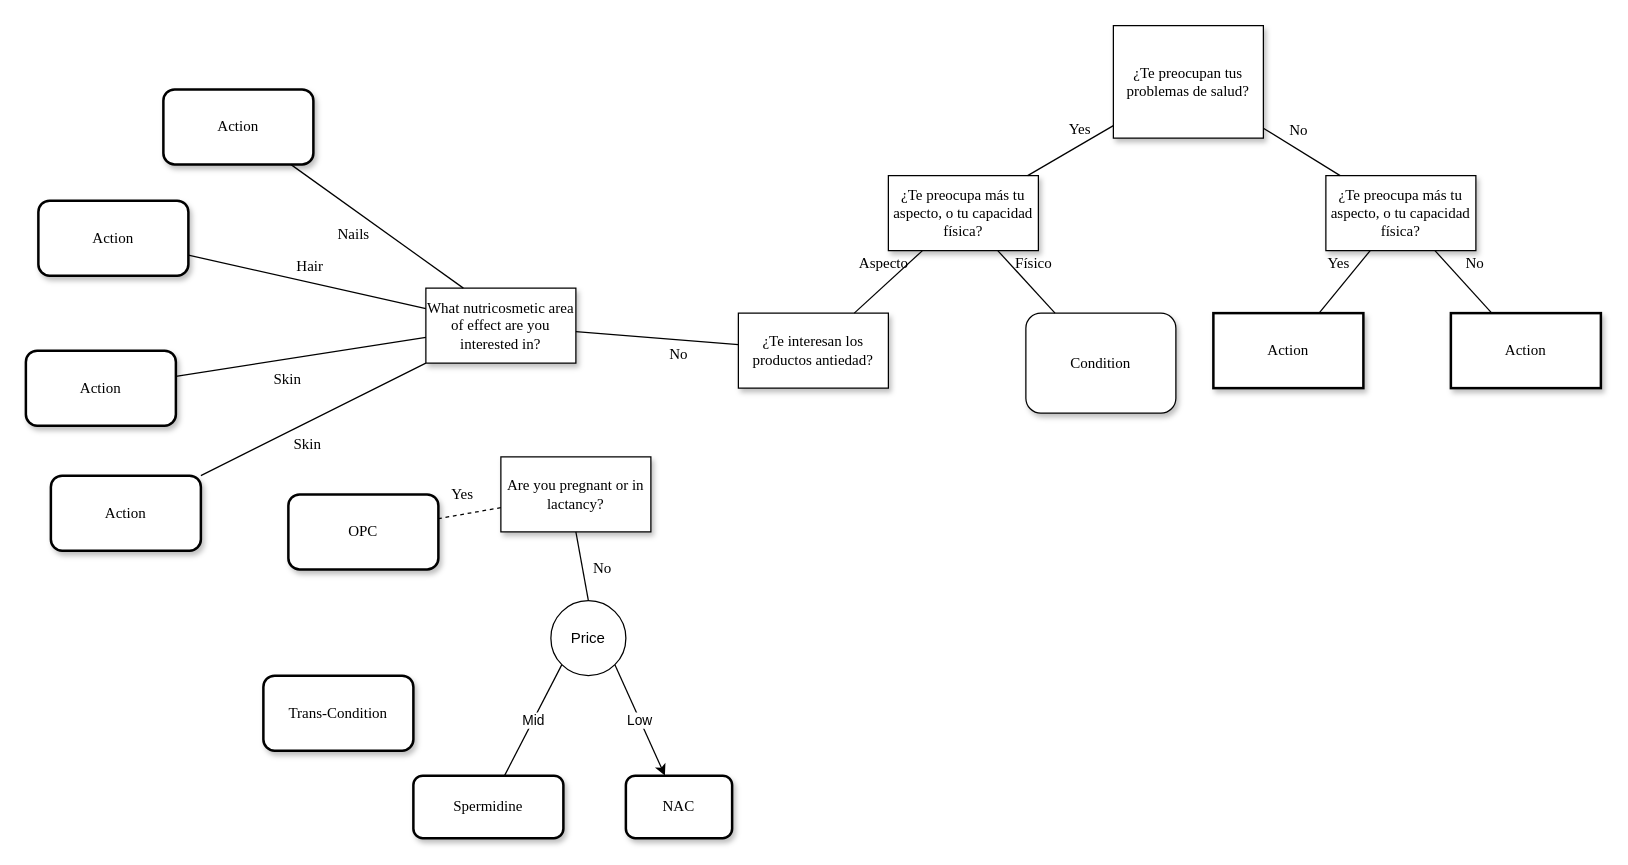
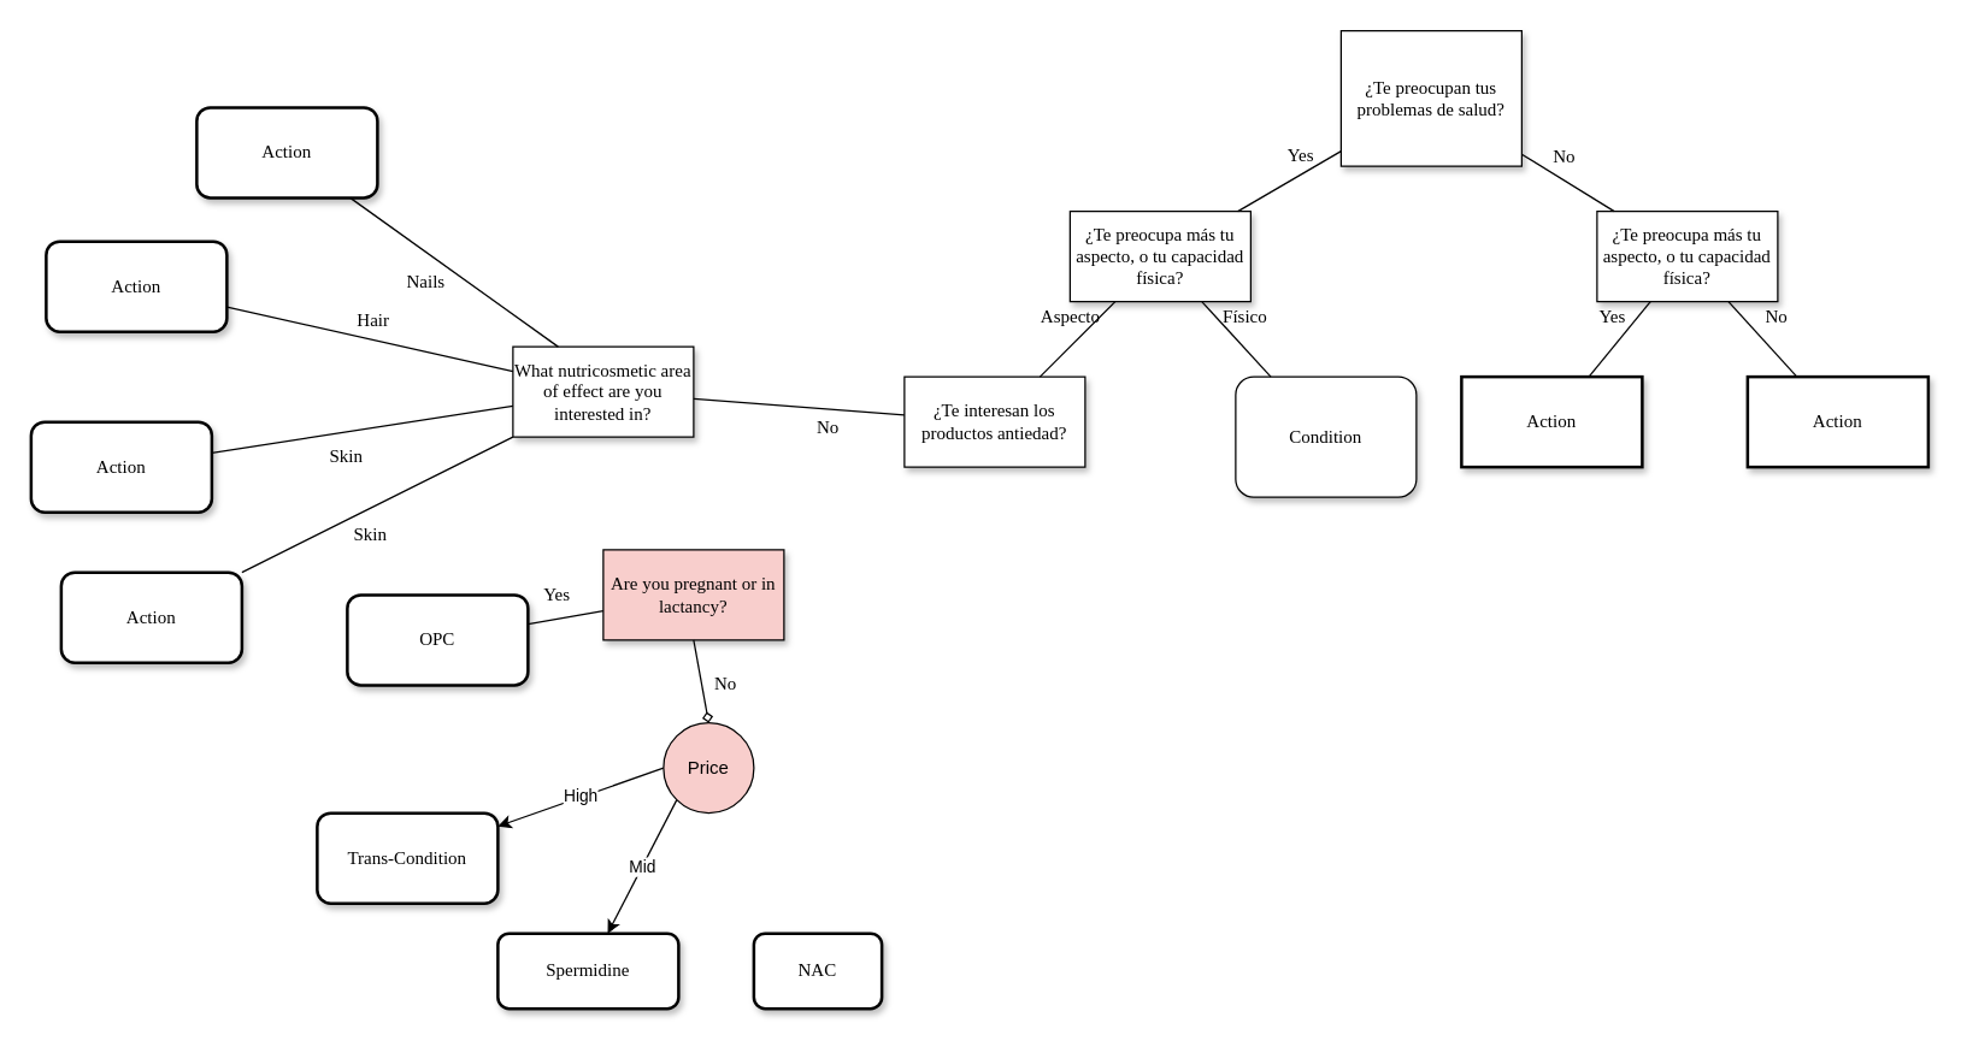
  <mxCell id="0" />
  <mxCell id="1" parent="0" />
  <mxCell id="2" value="¿&lt;span style=&quot;background-color: initial;&quot;&gt;Te preocupan tus problemas de salud?&lt;/span&gt;" style="whiteSpace=wrap;html=1;rounded=0;shadow=1;labelBackgroundColor=none;strokeWidth=1;fontFamily=Verdana;fontSize=12;align=center;" parent="1" vertex="1"><mxGeometry x="890" y="20" width="120" height="90" as="geometry" /></mxCell>
  <mxCell id="3" value="¿&lt;span style=&quot;background-color: initial;&quot;&gt;Te preocupa más tu aspecto, o tu capacidad física?&lt;/span&gt;" style="whiteSpace=wrap;html=1;rounded=0;shadow=1;labelBackgroundColor=none;strokeWidth=1;fontFamily=Verdana;fontSize=12;align=center;" parent="1" vertex="1"><mxGeometry x="710" y="140" width="120" height="60" as="geometry" /></mxCell>
  <mxCell id="4" value="¿&lt;span style=&quot;background-color: initial;&quot;&gt;Te preocupa más tu aspecto, o tu capacidad física?&lt;/span&gt;" style="whiteSpace=wrap;html=1;rounded=0;shadow=1;labelBackgroundColor=none;strokeWidth=1;fontFamily=Verdana;fontSize=12;align=center;" parent="1" vertex="1"><mxGeometry x="1060" y="140" width="120" height="60" as="geometry" /></mxCell>
  <mxCell id="5" value="No" style="rounded=0;html=1;labelBackgroundColor=none;startArrow=none;startFill=0;startSize=5;endArrow=none;endFill=0;endSize=5;jettySize=auto;orthogonalLoop=1;strokeWidth=1;fontFamily=Verdana;fontSize=12" parent="1" source="2" target="4" edge="1"><mxGeometry x="-0.3" y="13" relative="1" as="geometry"><mxPoint as="offset" /></mxGeometry></mxCell>
  <mxCell id="6" value="Yes" style="rounded=0;html=1;labelBackgroundColor=none;startArrow=none;startFill=0;startSize=5;endArrow=none;endFill=0;endSize=5;jettySize=auto;orthogonalLoop=1;strokeWidth=1;fontFamily=Verdana;fontSize=12" parent="1" source="2" target="3" edge="1"><mxGeometry x="-0.359" y="-11" relative="1" as="geometry"><mxPoint as="offset" /></mxGeometry></mxCell>
- <mxCell id="7" value="¿Te interesan los productos antiedad?" style="whiteSpace=wrap;html=1;rounded=0;shadow=1;labelBackgroundColor=none;strokeWidth=1;fontFamily=Verdana;fontSize=12;align=center;" parent="1" vertex="1"><mxGeometry x="590" y="250" width="120" height="60" as="geometry" /></mxCell>
+ <mxCell id="7" value="¿Te interesan los productos antiedad?" style="whiteSpace=wrap;html=1;rounded=0;shadow=1;labelBackgroundColor=none;strokeWidth=1;fontFamily=Verdana;fontSize=12;align=center;" parent="1" vertex="1"><mxGeometry x="600" y="250" width="120" height="60" as="geometry" /></mxCell>
  <mxCell id="8" value="&lt;span&gt;Condition&lt;/span&gt;" style="whiteSpace=wrap;html=1;rounded=1;shadow=1;labelBackgroundColor=none;strokeWidth=1;fontFamily=Verdana;fontSize=12;align=center;" parent="1" vertex="1"><mxGeometry x="820" y="250" width="120" height="80" as="geometry" /></mxCell>
  <mxCell id="9" value="&lt;span&gt;Action&lt;/span&gt;" style="whiteSpace=wrap;html=1;rounded=0;shadow=1;labelBackgroundColor=none;strokeWidth=2;fontFamily=Verdana;fontSize=12;align=center;" parent="1" vertex="1"><mxGeometry x="970" y="250" width="120" height="60" as="geometry" /></mxCell>
  <mxCell id="10" value="&lt;span&gt;Action&lt;/span&gt;" style="whiteSpace=wrap;html=1;rounded=0;shadow=1;labelBackgroundColor=none;strokeWidth=2;fontFamily=Verdana;fontSize=12;align=center;" parent="1" vertex="1"><mxGeometry x="1160" y="250" width="120" height="60" as="geometry" /></mxCell>
- <mxCell id="11" value="Are you pregnant or in lactancy?" style="whiteSpace=wrap;html=1;rounded=0;shadow=1;labelBackgroundColor=none;strokeWidth=1;fontFamily=Verdana;fontSize=12;align=center;" parent="1" vertex="1"><mxGeometry x="400" y="365" width="120" height="60" as="geometry" /></mxCell>
+ <mxCell id="11" value="Are you pregnant or in lactancy?" style="whiteSpace=wrap;html=1;rounded=0;shadow=1;labelBackgroundColor=none;strokeWidth=1;fontFamily=Verdana;fontSize=12;align=center;fillColor=#f8cecc;" parent="1" vertex="1"><mxGeometry x="400" y="365" width="120" height="60" as="geometry" /></mxCell>
  <mxCell id="12" value="What nutricosmetic area of effect are you interested in?" style="whiteSpace=wrap;html=1;rounded=0;shadow=1;labelBackgroundColor=none;strokeWidth=1;fontFamily=Verdana;fontSize=12;align=center;" parent="1" vertex="1"><mxGeometry x="340" y="230" width="120" height="60" as="geometry" /></mxCell>
  <mxCell id="13" value="Aspecto" style="rounded=0;html=1;labelBackgroundColor=none;startArrow=none;startFill=0;startSize=5;endArrow=none;endFill=0;endSize=5;jettySize=auto;orthogonalLoop=1;strokeWidth=1;fontFamily=Verdana;fontSize=12" parent="1" source="3" target="7" edge="1"><mxGeometry x="-0.2" y="-14" relative="1" as="geometry"><mxPoint as="offset" /></mxGeometry></mxCell>
  <mxCell id="14" value="Físico" style="rounded=0;html=1;labelBackgroundColor=none;startArrow=none;startFill=0;startSize=5;endArrow=none;endFill=0;endSize=5;jettySize=auto;orthogonalLoop=1;strokeWidth=1;fontFamily=Verdana;fontSize=12" parent="1" source="3" target="8" edge="1"><mxGeometry x="-0.2" y="14" relative="1" as="geometry"><mxPoint as="offset" /></mxGeometry></mxCell>
  <mxCell id="15" value="Yes" style="rounded=0;html=1;labelBackgroundColor=none;startArrow=none;startFill=0;startSize=5;endArrow=none;endFill=0;endSize=5;jettySize=auto;orthogonalLoop=1;strokeWidth=1;fontFamily=Verdana;fontSize=12" parent="1" source="4" target="9" edge="1"><mxGeometry x="-0.261" y="-13" relative="1" as="geometry"><mxPoint as="offset" /></mxGeometry></mxCell>
  <mxCell id="16" value="No" style="rounded=0;html=1;labelBackgroundColor=none;startArrow=none;startFill=0;startSize=5;endArrow=none;endFill=0;endSize=5;jettySize=auto;orthogonalLoop=1;strokeWidth=1;fontFamily=Verdana;fontSize=12" parent="1" source="4" target="10" edge="1"><mxGeometry x="-0.129" y="17" relative="1" as="geometry"><mxPoint as="offset" /></mxGeometry></mxCell>
  <mxCell id="17" value="No" style="rounded=0;html=1;labelBackgroundColor=none;startArrow=none;startFill=0;startSize=5;endArrow=none;endFill=0;endSize=5;jettySize=auto;orthogonalLoop=1;strokeWidth=1;fontFamily=Verdana;fontSize=12" parent="1" source="7" target="12" edge="1"><mxGeometry x="-0.284" y="12" relative="1" as="geometry"><mxPoint as="offset" /></mxGeometry></mxCell>
  <mxCell id="18" value="OPC" style="whiteSpace=wrap;html=1;rounded=1;shadow=1;labelBackgroundColor=none;strokeWidth=2;fontFamily=Verdana;fontSize=12;align=center;" parent="1" vertex="1"><mxGeometry x="230" y="395" width="120" height="60" as="geometry" /></mxCell>
  <mxCell id="19" value="&lt;span&gt;Trans-Condition&lt;/span&gt;" style="whiteSpace=wrap;html=1;rounded=1;shadow=1;labelBackgroundColor=none;strokeWidth=2;fontFamily=Verdana;fontSize=12;align=center;" parent="1" vertex="1"><mxGeometry x="210" y="540" width="120" height="60" as="geometry" /></mxCell>
  <mxCell id="20" value="&lt;span&gt;Action&lt;/span&gt;" style="whiteSpace=wrap;html=1;rounded=1;shadow=1;labelBackgroundColor=none;strokeWidth=2;fontFamily=Verdana;fontSize=12;align=center;" parent="1" vertex="1"><mxGeometry x="30" y="160" width="120" height="60" as="geometry" /></mxCell>
  <mxCell id="21" value="&lt;span&gt;Action&lt;/span&gt;" style="whiteSpace=wrap;html=1;rounded=1;shadow=1;labelBackgroundColor=none;strokeWidth=2;fontFamily=Verdana;fontSize=12;align=center;" parent="1" vertex="1"><mxGeometry x="20" y="280" width="120" height="60" as="geometry" /></mxCell>
- <mxCell id="22" value="Yes" style="rounded=0;html=1;labelBackgroundColor=none;startArrow=none;startFill=0;startSize=5;endArrow=none;endFill=0;endSize=5;jettySize=auto;orthogonalLoop=1;strokeWidth=1;fontFamily=Verdana;fontSize=12;dashed=1;" parent="1" source="11" target="18" edge="1"><mxGeometry x="0.137" y="-16" relative="1" as="geometry"><mxPoint as="offset" /></mxGeometry></mxCell>
+ <mxCell id="22" value="Yes" style="rounded=0;html=1;labelBackgroundColor=none;startArrow=none;startFill=0;startSize=5;endArrow=none;endFill=0;endSize=5;jettySize=auto;orthogonalLoop=1;strokeWidth=1;fontFamily=Verdana;fontSize=12" parent="1" source="11" target="18" edge="1"><mxGeometry x="0.137" y="-16" relative="1" as="geometry"><mxPoint as="offset" /></mxGeometry></mxCell>
  <mxCell id="23" value="Hair" style="rounded=0;html=1;labelBackgroundColor=none;startArrow=none;startFill=0;startSize=5;endArrow=none;endFill=0;endSize=5;jettySize=auto;orthogonalLoop=1;strokeWidth=1;fontFamily=Verdana;fontSize=12" parent="1" source="12" target="20" edge="1"><mxGeometry x="0.003" y="-12" relative="1" as="geometry"><mxPoint as="offset" /></mxGeometry></mxCell>
  <mxCell id="24" value="Skin" style="rounded=0;html=1;labelBackgroundColor=none;startArrow=none;startFill=0;startSize=5;endArrow=none;endFill=0;endSize=5;jettySize=auto;orthogonalLoop=1;strokeWidth=1;fontFamily=Verdana;fontSize=12" parent="1" source="12" target="21" edge="1"><mxGeometry x="0.137" y="16" relative="1" as="geometry"><mxPoint as="offset" /></mxGeometry></mxCell>
- <mxCell id="26" value="No" style="rounded=0;html=1;labelBackgroundColor=none;startArrow=none;startFill=0;startSize=5;endArrow=none;endFill=0;endSize=5;jettySize=auto;orthogonalLoop=1;strokeWidth=1;fontFamily=Verdana;fontSize=12;entryX=0.5;entryY=0;entryDx=0;entryDy=0;exitX=0.5;exitY=1;exitDx=0;exitDy=0;" edge="1" parent="1" source="11" target="31"><mxGeometry x="0.137" y="16" relative="1" as="geometry"><mxPoint as="offset" /><mxPoint x="522" y="425" as="sourcePoint" /><mxPoint x="560" y="470" as="targetPoint" /><Array as="points" /></mxGeometry></mxCell>
+ <mxCell id="25" value="High" style="rounded=0;orthogonalLoop=1;jettySize=auto;html=1;exitX=0;exitY=0.5;exitDx=0;exitDy=0;" edge="1" parent="1" source="31" target="19"><mxGeometry relative="1" as="geometry"><mxPoint x="540" y="514.483" as="sourcePoint" /></mxGeometry></mxCell>
+ <mxCell id="26" value="No" style="rounded=0;html=1;labelBackgroundColor=none;startArrow=none;startFill=0;startSize=5;endArrow=diamond;endFill=0;endSize=5;jettySize=auto;orthogonalLoop=1;strokeWidth=1;fontFamily=Verdana;fontSize=12;entryX=0.5;entryY=0;entryDx=0;entryDy=0;exitX=0.5;exitY=1;exitDx=0;exitDy=0;" edge="1" parent="1" source="11" target="31"><mxGeometry x="0.137" y="16" relative="1" as="geometry"><mxPoint as="offset" /><mxPoint x="522" y="425" as="sourcePoint" /><mxPoint x="560" y="470" as="targetPoint" /><Array as="points" /></mxGeometry></mxCell>
  <mxCell id="27" value="&lt;span&gt;Spermidine&lt;/span&gt;" style="whiteSpace=wrap;html=1;rounded=1;shadow=1;labelBackgroundColor=none;strokeWidth=2;fontFamily=Verdana;fontSize=12;align=center;" vertex="1" parent="1"><mxGeometry x="330" y="620" width="120" height="50" as="geometry" /></mxCell>
- <mxCell id="28" value="Mid" style="rounded=0;orthogonalLoop=1;jettySize=auto;html=1;exitX=0;exitY=1;exitDx=0;exitDy=0;endArrow=none;" edge="1" parent="1" target="27" source="31"><mxGeometry relative="1" as="geometry"><mxPoint x="578" y="540" as="sourcePoint" /></mxGeometry></mxCell>
+ <mxCell id="28" value="Mid" style="rounded=0;orthogonalLoop=1;jettySize=auto;html=1;exitX=0;exitY=1;exitDx=0;exitDy=0;" edge="1" parent="1" target="27" source="31"><mxGeometry relative="1" as="geometry"><mxPoint x="578" y="540" as="sourcePoint" /></mxGeometry></mxCell>
  <mxCell id="29" value="NAC" style="whiteSpace=wrap;html=1;rounded=1;shadow=1;labelBackgroundColor=none;strokeWidth=2;fontFamily=Verdana;fontSize=12;align=center;" vertex="1" parent="1"><mxGeometry x="500" y="620" width="85" height="50" as="geometry" /></mxCell>
- <mxCell id="30" value="Low" style="rounded=0;orthogonalLoop=1;jettySize=auto;html=1;exitX=1;exitY=1;exitDx=0;exitDy=0;" edge="1" parent="1" target="29" source="31"><mxGeometry relative="1" as="geometry"><mxPoint x="630" y="530" as="sourcePoint" /></mxGeometry></mxCell>
- <mxCell id="31" value="Price" style="ellipse;whiteSpace=wrap;html=1;" vertex="1" parent="1"><mxGeometry x="440" y="480" width="60" height="60" as="geometry" /></mxCell>
+ <mxCell id="31" value="Price" style="ellipse;whiteSpace=wrap;html=1;fillColor=#f8cecc;" vertex="1" parent="1"><mxGeometry x="440" y="480" width="60" height="60" as="geometry" /></mxCell>
  <mxCell id="32" value="&lt;span&gt;Action&lt;/span&gt;" style="whiteSpace=wrap;html=1;rounded=1;shadow=1;labelBackgroundColor=none;strokeWidth=2;fontFamily=Verdana;fontSize=12;align=center;" vertex="1" parent="1"><mxGeometry x="40" y="380" width="120" height="60" as="geometry" /></mxCell>
  <mxCell id="33" value="Skin" style="rounded=0;html=1;labelBackgroundColor=none;startArrow=none;startFill=0;startSize=5;endArrow=none;endFill=0;endSize=5;jettySize=auto;orthogonalLoop=1;strokeWidth=1;fontFamily=Verdana;fontSize=12;exitX=0;exitY=1;exitDx=0;exitDy=0;" edge="1" parent="1" target="32" source="12"><mxGeometry x="0.137" y="16" relative="1" as="geometry"><mxPoint as="offset" /><mxPoint x="350" y="279" as="sourcePoint" /></mxGeometry></mxCell>
  <mxCell id="34" value="&lt;span&gt;Action&lt;/span&gt;" style="whiteSpace=wrap;html=1;rounded=1;shadow=1;labelBackgroundColor=none;strokeWidth=2;fontFamily=Verdana;fontSize=12;align=center;" vertex="1" parent="1"><mxGeometry x="130" y="71" width="120" height="60" as="geometry" /></mxCell>
  <mxCell id="35" value="Nails" style="rounded=0;html=1;labelBackgroundColor=none;startArrow=none;startFill=0;startSize=5;endArrow=none;endFill=0;endSize=5;jettySize=auto;orthogonalLoop=1;strokeWidth=1;fontFamily=Verdana;fontSize=12;exitX=0.25;exitY=0;exitDx=0;exitDy=0;" edge="1" parent="1" target="34" source="12"><mxGeometry x="0.137" y="16" relative="1" as="geometry"><mxPoint as="offset" /><mxPoint x="450" y="60" as="sourcePoint" /></mxGeometry></mxCell>
